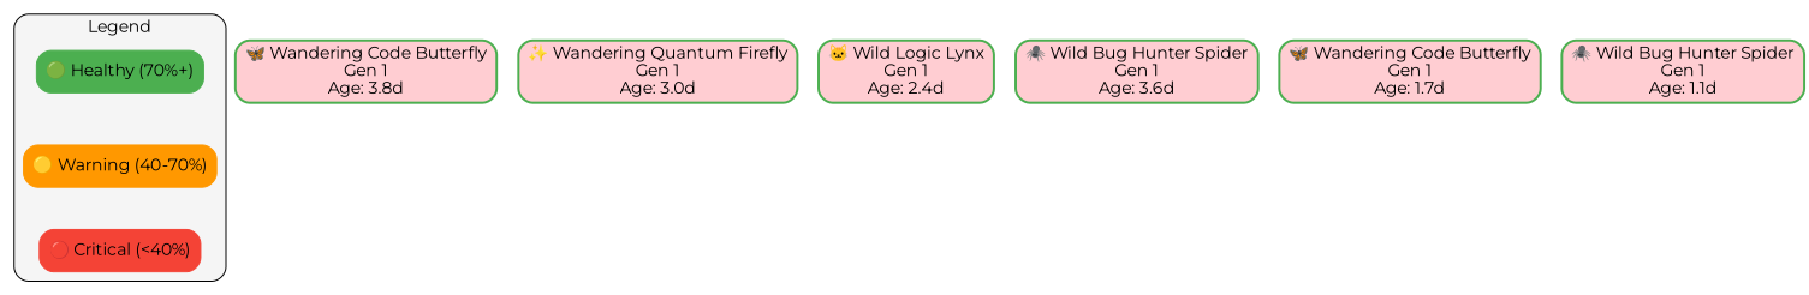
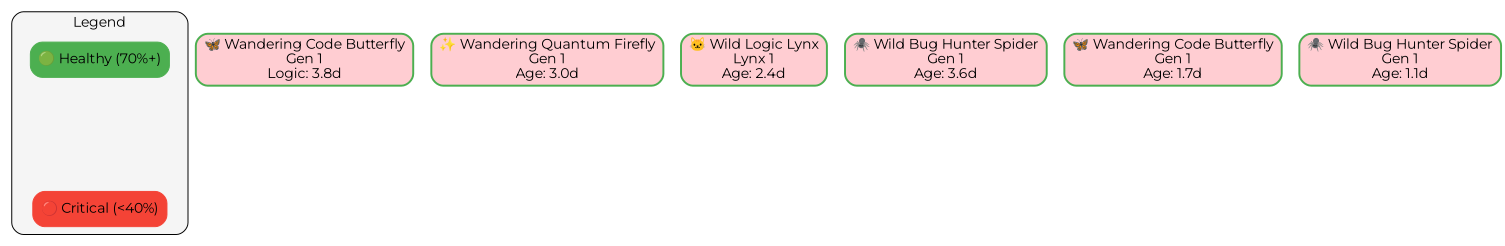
  digraph {
    rankdir=TB
    fontname=Montserrat
    node [color="#4CAF50" fillcolor="#FFCDD2" fontname=Montserrat shape=box style="rounded,filled" penwidth=2]
    edge [fontname=Montserrat style=invis]
    n1 [fillcolor="#4CAF50" label="🟢 Healthy (70%+)" penwidth=""]
-   n2 [color="#FF9800" fillcolor="#FF9800" label="🟡 Warning (40-70%)" penwidth=""]
    n3 [color="#F44336" fillcolor="#F44336" label="🔴 Critical (<40%)" penwidth=""]
-   n4 [label="🦋 Wandering Code Butterfly\nGen 1\nAge: 3.8d"]
+   n4 [label="🦋 Wandering Code Butterfly\nGen 1\nLogic: 3.8d"]
    n5 [label="✨ Wandering Quantum Firefly\nGen 1\nAge: 3.0d"]
-   n6 [label="🐱 Wild Logic Lynx\nGen 1\nAge: 2.4d"]
+   n6 [label="🐱 Wild Logic Lynx\nLynx 1\nAge: 2.4d"]
    n7 [label="🕷️ Wild Bug Hunter Spider\nGen 1\nAge: 3.6d"]
    n8 [label="🦋 Wandering Code Butterfly\nGen 1\nAge: 1.7d"]
    n9 [label="🕷️ Wild Bug Hunter Spider\nGen 1\nAge: 1.1d"]
    subgraph cluster_1 {
      fillcolor="#F5F5F5"
      label=Legend
      style="rounded,filled"
      n1
-     n2
      n3
    }
-   n1 -> n2
-   n2 -> n3
  }
